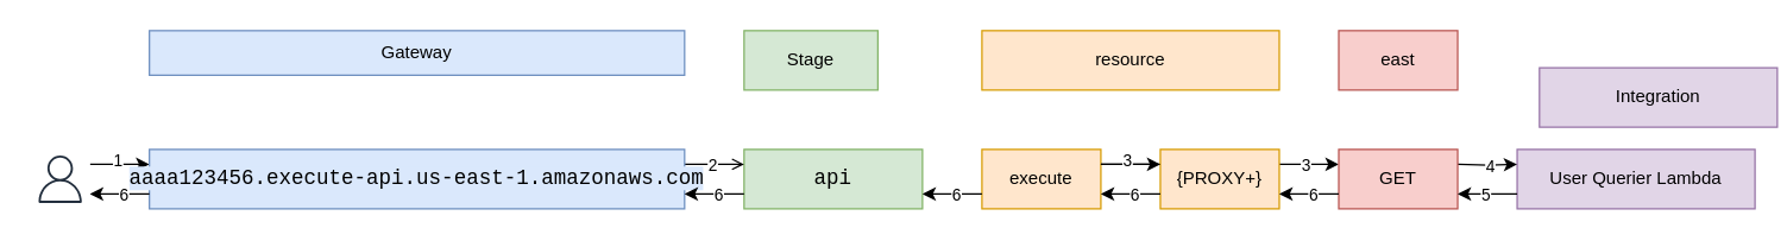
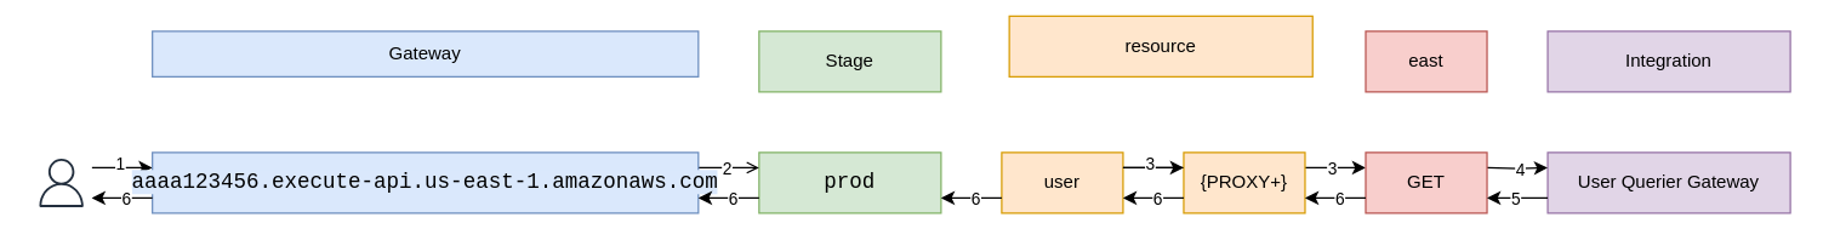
  <mxCell id="0" />
  <mxCell id="1" parent="0" />
- <mxCell id="2" value="&lt;div style=&quot;line-height: 19px;&quot;&gt;&lt;font face=&quot;Consolas, Courier New, monospace&quot;&gt;&lt;span style=&quot;font-size: 14px; white-space: pre;&quot;&gt;api&lt;/span&gt;&lt;/font&gt;&lt;br&gt;&lt;/div&gt;" style="rounded=0;whiteSpace=wrap;html=1;fillColor=#d5e8d4;strokeColor=#82b366;" parent="1" vertex="1"><mxGeometry x="500" y="100" width="120" height="40" as="geometry" /></mxCell>
+ <mxCell id="2" value="&lt;div style=&quot;line-height: 19px;&quot;&gt;&lt;font face=&quot;Consolas, Courier New, monospace&quot;&gt;&lt;span style=&quot;font-size: 14px; white-space: pre;&quot;&gt;prod&lt;/span&gt;&lt;/font&gt;&lt;br&gt;&lt;/div&gt;" style="rounded=0;whiteSpace=wrap;html=1;fillColor=#d5e8d4;strokeColor=#82b366;" parent="1" vertex="1"><mxGeometry x="500" y="100" width="120" height="40" as="geometry" /></mxCell>
  <mxCell id="3" style="edgeStyle=orthogonalEdgeStyle;rounded=0;orthogonalLoop=1;jettySize=auto;html=1;" parent="1" source="5" target="11" edge="1"><mxGeometry relative="1" as="geometry"><Array as="points"><mxPoint x="80" y="110" /><mxPoint x="80" y="110" /></Array></mxGeometry></mxCell>
  <mxCell id="4" value="1" style="edgeLabel;html=1;align=center;verticalAlign=middle;resizable=0;points=[];" vertex="1" connectable="0" parent="3"><mxGeometry x="-0.125" y="3" relative="1" as="geometry"><mxPoint as="offset" /></mxGeometry></mxCell>
  <mxCell id="5" value="" style="sketch=0;outlineConnect=0;fontColor=#232F3E;gradientColor=none;strokeColor=#232F3E;fillColor=#ffffff;dashed=0;verticalLabelPosition=bottom;verticalAlign=top;align=center;html=1;fontSize=12;fontStyle=0;aspect=fixed;shape=mxgraph.aws4.resourceIcon;resIcon=mxgraph.aws4.user;" parent="1" vertex="1"><mxGeometry x="20" y="100" width="40" height="40" as="geometry" /></mxCell>
  <mxCell id="6" value="Gateway" style="rounded=0;whiteSpace=wrap;html=1;fillColor=#dae8fc;strokeColor=#6c8ebf;" parent="1" vertex="1"><mxGeometry x="100" y="20" width="360" height="30" as="geometry" /></mxCell>
- <mxCell id="7" value="Stage" style="rounded=0;whiteSpace=wrap;html=1;fillColor=#d5e8d4;strokeColor=#82b366;" parent="1" vertex="1"><mxGeometry x="500" y="20" width="90" height="40" as="geometry" /></mxCell>
- <mxCell id="8" value="resource" style="rounded=0;whiteSpace=wrap;html=1;fillColor=#ffe6cc;strokeColor=#d79b00;" parent="1" vertex="1"><mxGeometry x="660" y="20" width="200" height="40" as="geometry" /></mxCell>
+ <mxCell id="7" value="Stage" style="rounded=0;whiteSpace=wrap;html=1;fillColor=#d5e8d4;strokeColor=#82b366;" parent="1" vertex="1"><mxGeometry x="500" y="20" width="120" height="40" as="geometry" /></mxCell>
+ <mxCell id="8" value="resource" style="rounded=0;whiteSpace=wrap;html=1;fillColor=#ffe6cc;strokeColor=#d79b00;" parent="1" vertex="1"><mxGeometry x="665" y="10" width="200" height="40" as="geometry" /></mxCell>
  <mxCell id="9" style="edgeStyle=orthogonalEdgeStyle;rounded=0;orthogonalLoop=1;jettySize=auto;html=1;entryX=0;entryY=0.25;entryDx=0;entryDy=0;endArrow=open;" parent="1" source="11" target="2" edge="1"><mxGeometry relative="1" as="geometry"><Array as="points"><mxPoint x="470" y="110" /><mxPoint x="470" y="110" /></Array></mxGeometry></mxCell>
  <mxCell id="10" value="2" style="edgeLabel;html=1;align=center;verticalAlign=middle;resizable=0;points=[];" vertex="1" connectable="0" parent="9"><mxGeometry x="-0.083" y="1" relative="1" as="geometry"><mxPoint y="1" as="offset" /></mxGeometry></mxCell>
  <mxCell id="11" value="&lt;div style=&quot;font-family: Consolas, &amp;quot;Courier New&amp;quot;, monospace; font-size: 14px; line-height: 19px; white-space: pre;&quot;&gt;&lt;span style=&quot;background-color: rgb(218, 232, 252);&quot;&gt;&lt;font style=&quot;&quot; color=&quot;#000000&quot;&gt;aaaa123456.execute-api.us-east-1.&lt;/font&gt;&lt;font style=&quot;&quot; color=&quot;#000000&quot;&gt;amazonaws.com&lt;/font&gt;&lt;/span&gt;&lt;/div&gt;" style="rounded=0;whiteSpace=wrap;html=1;fillColor=#dae8fc;strokeColor=#6c8ebf;fontColor=#050505;" parent="1" vertex="1"><mxGeometry x="100" y="100" width="360" height="40" as="geometry" /></mxCell>
  <mxCell id="12" value="east" style="rounded=0;whiteSpace=wrap;html=1;fillColor=#f8cecc;strokeColor=#b85450;" parent="1" vertex="1"><mxGeometry x="900" y="20" width="80" height="40" as="geometry" /></mxCell>
- <mxCell id="13" value="execute" style="rounded=0;whiteSpace=wrap;html=1;fillColor=#ffe6cc;strokeColor=#d79b00;" parent="1" vertex="1"><mxGeometry x="660" y="100" width="80" height="40" as="geometry" /></mxCell>
- <mxCell id="14" value="User Querier Lambda" style="rounded=0;whiteSpace=wrap;html=1;fillColor=#e1d5e7;strokeColor=#9673a6;" parent="1" vertex="1"><mxGeometry x="1020" y="100" width="160" height="40" as="geometry" /></mxCell>
- <mxCell id="15" value="Integration" style="rounded=0;whiteSpace=wrap;html=1;fillColor=#e1d5e7;strokeColor=#9673a6;" parent="1" vertex="1"><mxGeometry x="1035" y="45" width="160" height="40" as="geometry" /></mxCell>
+ <mxCell id="13" value="user" style="rounded=0;whiteSpace=wrap;html=1;fillColor=#ffe6cc;strokeColor=#d79b00;" parent="1" vertex="1"><mxGeometry x="660" y="100" width="80" height="40" as="geometry" /></mxCell>
+ <mxCell id="14" value="User Querier Gateway" style="rounded=0;whiteSpace=wrap;html=1;fillColor=#e1d5e7;strokeColor=#9673a6;" parent="1" vertex="1"><mxGeometry x="1020" y="100" width="160" height="40" as="geometry" /></mxCell>
+ <mxCell id="15" value="Integration" style="rounded=0;whiteSpace=wrap;html=1;fillColor=#e1d5e7;strokeColor=#9673a6;" parent="1" vertex="1"><mxGeometry x="1020" y="20" width="160" height="40" as="geometry" /></mxCell>
  <mxCell id="16" style="edgeStyle=orthogonalEdgeStyle;rounded=0;orthogonalLoop=1;jettySize=auto;html=1;entryX=0;entryY=0.5;entryDx=0;entryDy=0;" parent="1" edge="1"><mxGeometry relative="1" as="geometry"><mxPoint x="740" y="110" as="sourcePoint" /><mxPoint x="900" y="110" as="targetPoint" /></mxGeometry></mxCell>
  <mxCell id="17" value="3" style="edgeLabel;html=1;align=center;verticalAlign=middle;resizable=0;points=[];" vertex="1" connectable="0" parent="16"><mxGeometry x="0.708" relative="1" as="geometry"><mxPoint as="offset" /></mxGeometry></mxCell>
  <mxCell id="18" value="{PROXY+}" style="rounded=0;whiteSpace=wrap;html=1;fillColor=#ffe6cc;strokeColor=#d79b00;" parent="1" vertex="1"><mxGeometry x="780" y="100" width="80" height="40" as="geometry" /></mxCell>
  <mxCell id="19" style="edgeStyle=orthogonalEdgeStyle;rounded=0;orthogonalLoop=1;jettySize=auto;html=1;" parent="1" edge="1"><mxGeometry relative="1" as="geometry"><mxPoint x="980" y="110" as="sourcePoint" /><mxPoint x="1020" y="110" as="targetPoint" /></mxGeometry></mxCell>
  <mxCell id="20" value="4" style="edgeLabel;html=1;align=center;verticalAlign=middle;resizable=0;points=[];" vertex="1" connectable="0" parent="19"><mxGeometry y="1" relative="1" as="geometry"><mxPoint as="offset" /></mxGeometry></mxCell>
  <mxCell id="21" value="GET" style="rounded=0;whiteSpace=wrap;html=1;fillColor=#f8cecc;strokeColor=#b85450;" parent="1" vertex="1"><mxGeometry x="900" y="100" width="80" height="40" as="geometry" /></mxCell>
  <mxCell id="22" style="edgeStyle=orthogonalEdgeStyle;rounded=0;orthogonalLoop=1;jettySize=auto;html=1;entryX=0;entryY=0.25;entryDx=0;entryDy=0;exitX=1;exitY=0.25;exitDx=0;exitDy=0;" edge="1" parent="1"><mxGeometry relative="1" as="geometry"><mxPoint x="740" y="110" as="sourcePoint" /><mxPoint x="780" y="110" as="targetPoint" /><Array as="points"><mxPoint x="740" y="110" /><mxPoint x="740" y="110" /></Array></mxGeometry></mxCell>
  <mxCell id="23" value="3" style="edgeLabel;html=1;align=center;verticalAlign=middle;resizable=0;points=[];" vertex="1" connectable="0" parent="22"><mxGeometry x="-0.167" y="3" relative="1" as="geometry"><mxPoint as="offset" /></mxGeometry></mxCell>
  <mxCell id="24" value="" style="endArrow=classic;html=1;rounded=0;" edge="1" parent="1"><mxGeometry width="50" height="50" relative="1" as="geometry"><mxPoint x="1020" y="130" as="sourcePoint" /><mxPoint x="980" y="130" as="targetPoint" /></mxGeometry></mxCell>
  <mxCell id="25" value="5" style="edgeLabel;html=1;align=center;verticalAlign=middle;resizable=0;points=[];" vertex="1" connectable="0" parent="24"><mxGeometry x="-0.104" relative="1" as="geometry"><mxPoint x="-4" as="offset" /></mxGeometry></mxCell>
  <mxCell id="26" value="" style="endArrow=classic;html=1;rounded=0;" edge="1" parent="1"><mxGeometry width="50" height="50" relative="1" as="geometry"><mxPoint x="900" y="130" as="sourcePoint" /><mxPoint x="860" y="130" as="targetPoint" /></mxGeometry></mxCell>
  <mxCell id="27" value="6" style="edgeLabel;html=1;align=center;verticalAlign=middle;resizable=0;points=[];" vertex="1" connectable="0" parent="26"><mxGeometry x="-0.104" relative="1" as="geometry"><mxPoint as="offset" /></mxGeometry></mxCell>
  <mxCell id="28" value="" style="endArrow=classic;html=1;rounded=0;" edge="1" parent="1"><mxGeometry width="50" height="50" relative="1" as="geometry"><mxPoint x="780" y="130" as="sourcePoint" /><mxPoint x="740" y="130" as="targetPoint" /></mxGeometry></mxCell>
  <mxCell id="29" value="6" style="edgeLabel;html=1;align=center;verticalAlign=middle;resizable=0;points=[];" vertex="1" connectable="0" parent="28"><mxGeometry x="-0.104" relative="1" as="geometry"><mxPoint as="offset" /></mxGeometry></mxCell>
  <mxCell id="30" value="" style="endArrow=classic;html=1;rounded=0;" edge="1" parent="1"><mxGeometry width="50" height="50" relative="1" as="geometry"><mxPoint x="660" y="130" as="sourcePoint" /><mxPoint x="620" y="130" as="targetPoint" /></mxGeometry></mxCell>
  <mxCell id="31" value="6" style="edgeLabel;html=1;align=center;verticalAlign=middle;resizable=0;points=[];" vertex="1" connectable="0" parent="30"><mxGeometry x="-0.104" relative="1" as="geometry"><mxPoint as="offset" /></mxGeometry></mxCell>
  <mxCell id="32" value="" style="endArrow=classic;html=1;rounded=0;" edge="1" parent="1"><mxGeometry width="50" height="50" relative="1" as="geometry"><mxPoint x="500" y="130" as="sourcePoint" /><mxPoint x="460" y="130" as="targetPoint" /></mxGeometry></mxCell>
  <mxCell id="33" value="6" style="edgeLabel;html=1;align=center;verticalAlign=middle;resizable=0;points=[];" vertex="1" connectable="0" parent="32"><mxGeometry x="-0.104" relative="1" as="geometry"><mxPoint as="offset" /></mxGeometry></mxCell>
  <mxCell id="34" value="" style="endArrow=classic;html=1;rounded=0;" edge="1" parent="1"><mxGeometry width="50" height="50" relative="1" as="geometry"><mxPoint x="100" y="130" as="sourcePoint" /><mxPoint x="60" y="130" as="targetPoint" /></mxGeometry></mxCell>
  <mxCell id="35" value="6" style="edgeLabel;html=1;align=center;verticalAlign=middle;resizable=0;points=[];" vertex="1" connectable="0" parent="34"><mxGeometry x="-0.104" relative="1" as="geometry"><mxPoint as="offset" /></mxGeometry></mxCell>
